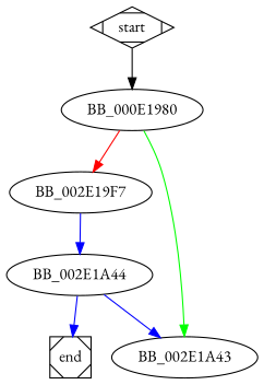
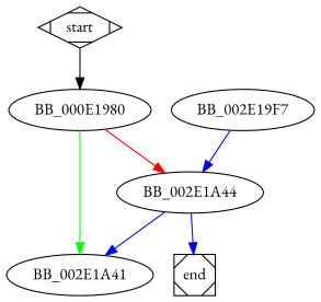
  digraph {
    fontname="EB Garamond"
    node [fontname="EB Garamond"]
    edge [fontname="EB Garamond" color=blue]
    start [shape=Mdiamond]
    n2 [label=BB_000E1980]
    BB_002E19F7
-   BB_002E1A41 [label=BB_002E1A43]
+   BB_002E1A41
    BB_002E1A44
    end [shape=Msquare]
    start -> n2 [color=""]
-   n2 -> BB_002E19F7 [color=red]
+   n2 -> BB_002E1A44 [color=red]
    n2 -> BB_002E1A41 [color=green]
    BB_002E19F7 -> BB_002E1A44
    BB_002E1A44 -> BB_002E1A41
    BB_002E1A44 -> end
  }
